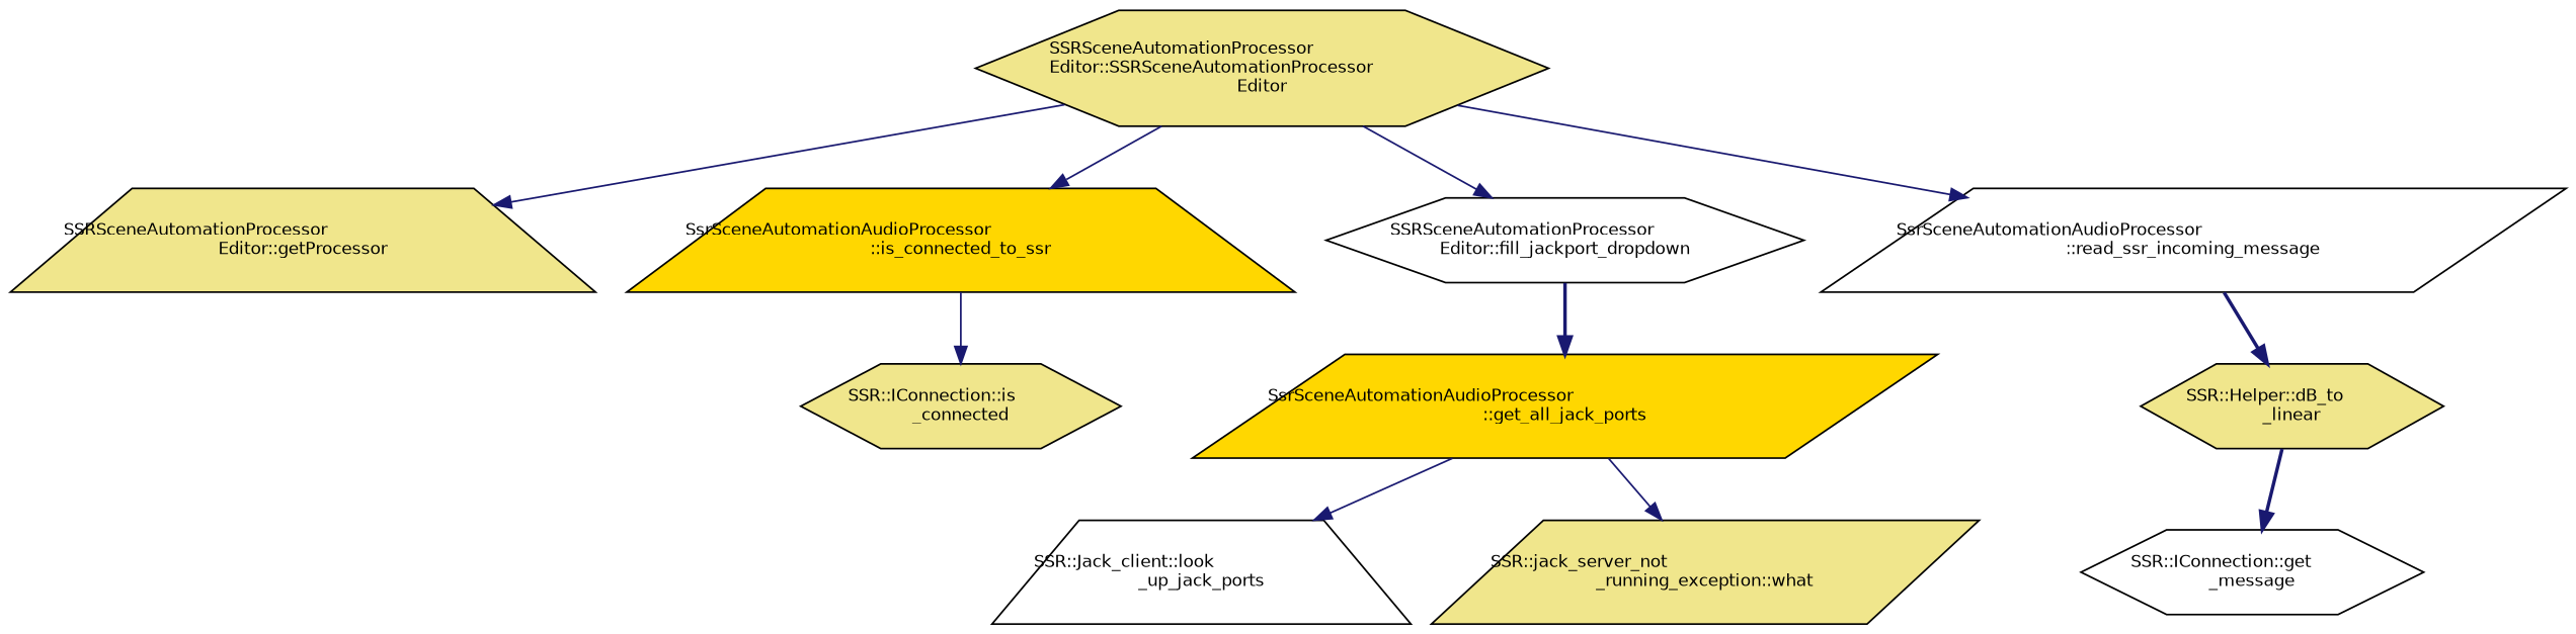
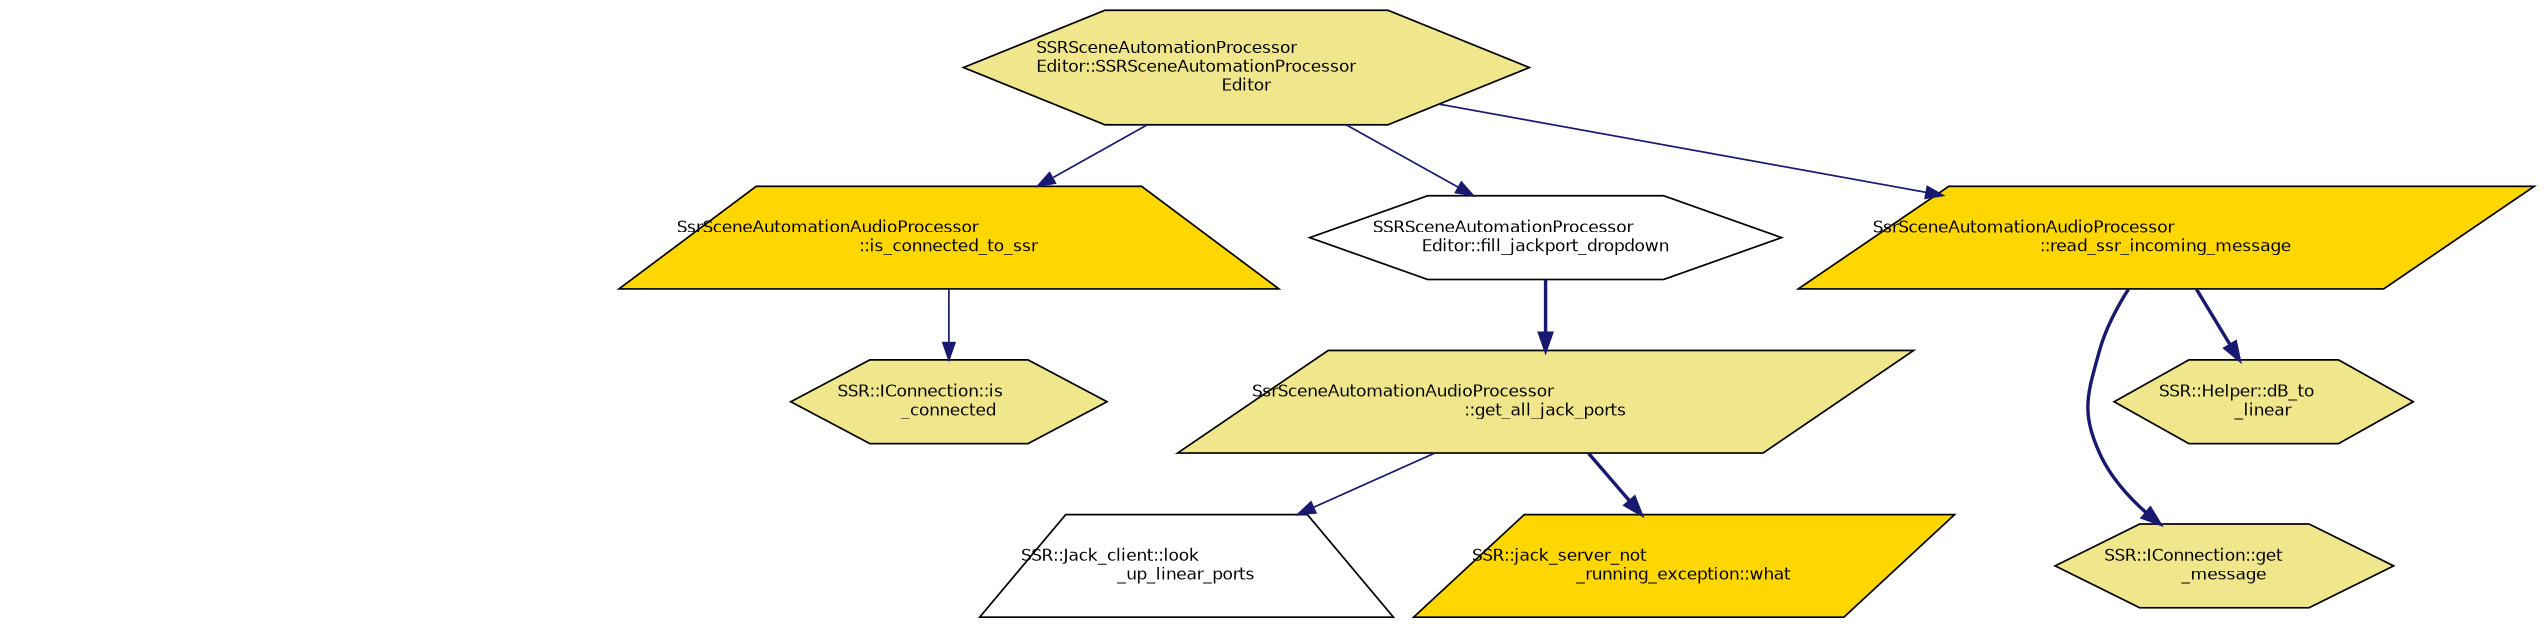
  digraph {
    rankdir=TB
    node [color=black fillcolor=khaki fontname=Helvetica fontsize=10 shape=hexagon style=filled]
    edge [color=midnightblue fontname=Helvetica fontsize=10 labelfontname=Helvetica labelfontsize=10 style=solid]
    n1 [fontcolor=black height=0.2 label="SSRSceneAutomationProcessor\lEditor::SSRSceneAutomationProcessor\lEditor" width=0.4]
-   n2 [height=0.2 label="SSRSceneAutomationProcessor\lEditor::getProcessor" shape=trapezium width=0.4]
    n3 [fillcolor=gold height=0.2 label="SsrSceneAutomationAudioProcessor\l::is_connected_to_ssr" shape=trapezium width=0.4]
    n4 [fillcolor=white height=0.2 label="SSRSceneAutomationProcessor\lEditor::fill_jackport_dropdown" width=0.4]
-   n5 [fillcolor=white height=0.2 label="SsrSceneAutomationAudioProcessor\l::read_ssr_incoming_message" shape=parallelogram width=0.4]
+   n5 [fillcolor=gold height=0.2 label="SsrSceneAutomationAudioProcessor\l::read_ssr_incoming_message" shape=parallelogram width=0.4]
    n6 [height=0.2 label="SSR::IConnection::is\l_connected" width=0.4]
-   n7 [fillcolor=gold height=0.2 label="SsrSceneAutomationAudioProcessor\l::get_all_jack_ports" shape=parallelogram width=0.4]
-   n8 [fillcolor=white height=0.2 label="SSR::IConnection::get\l_message" width=0.4]
+   n7 [height=0.2 label="SsrSceneAutomationAudioProcessor\l::get_all_jack_ports" shape=parallelogram width=0.4]
+   n8 [height=0.2 label="SSR::IConnection::get\l_message" width=0.4]
    n9 [height=0.2 label="SSR::Helper::dB_to\l_linear" width=0.4]
-   n10 [fillcolor=white height=0.2 label="SSR::Jack_client::look\l_up_jack_ports" shape=trapezium width=0.4]
-   n11 [height=0.2 label="SSR::jack_server_not\l_running_exception::what" shape=parallelogram width=0.4]
-   n1 -> n2
+   n10 [fillcolor=white height=0.2 label="SSR::Jack_client::look\l_up_linear_ports" shape=trapezium width=0.4]
+   n11 [fillcolor=gold height=0.2 label="SSR::jack_server_not\l_running_exception::what" shape=parallelogram width=0.4]
    n1 -> n3
    n1 -> n4
    n1 -> n5
    n3 -> n6
    n4 -> n7 [style=bold]
-   n9 -> n8 [style=bold]
+   n5 -> n8 [style=bold]
    n5 -> n9 [style=bold]
    n7 -> n10
-   n7 -> n11
+   n7 -> n11 [style=bold]
  }
